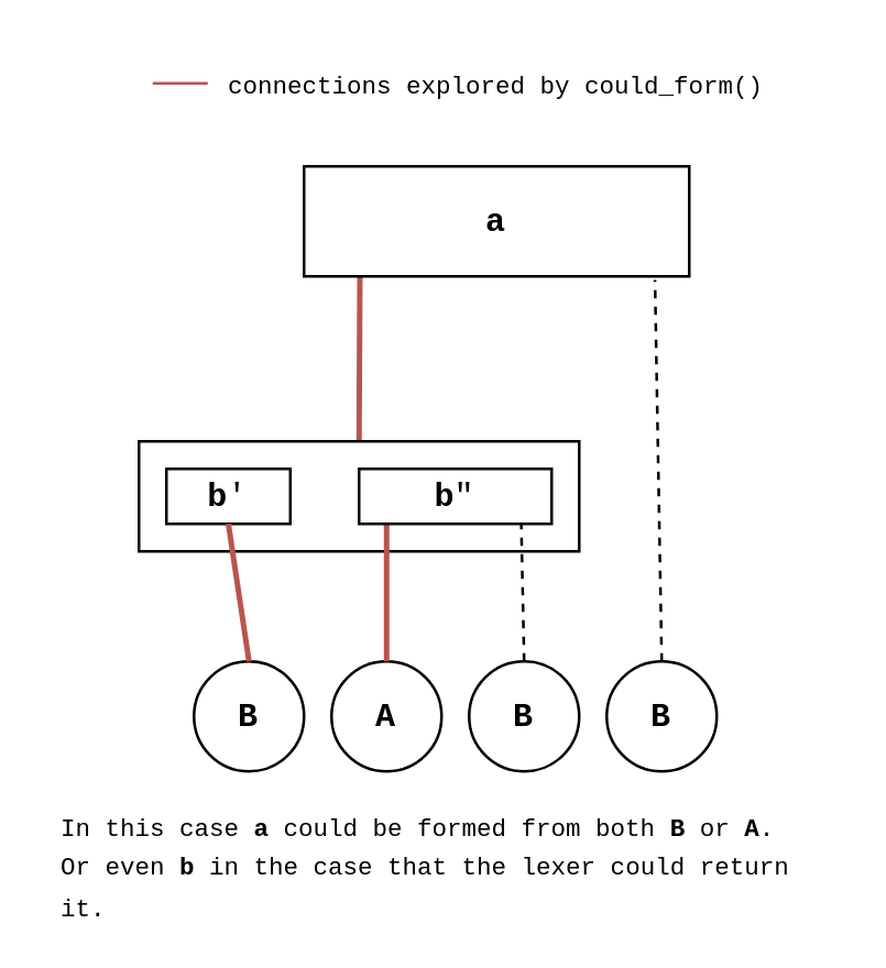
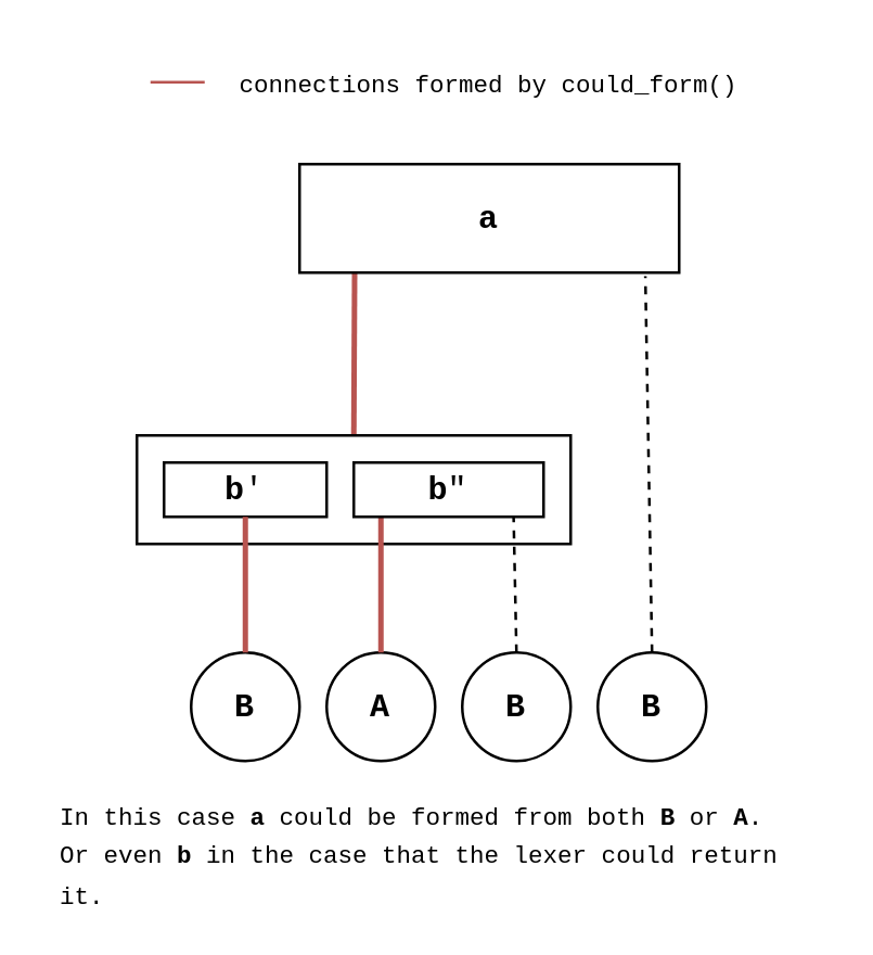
  <mxCell id="0" />
  <mxCell id="1" parent="0" />
  <mxCell id="2" value="" style="endArrow=none;html=1;rounded=0;exitX=0.5;exitY=0;exitDx=0;exitDy=0;entryX=0.145;entryY=1.008;entryDx=0;entryDy=0;entryPerimeter=0;strokeWidth=2;fillColor=#f8cecc;strokeColor=#b85450;" edge="1" parent="1" source="4" target="3"><mxGeometry width="50" height="50" relative="1" as="geometry"><mxPoint x="150" y="210" as="sourcePoint" /><mxPoint x="150" y="100" as="targetPoint" /></mxGeometry></mxCell>
  <mxCell id="3" value="&lt;font face=&quot;Courier New&quot;&gt;&lt;b&gt;a&lt;/b&gt;&lt;/font&gt;" style="rounded=0;whiteSpace=wrap;html=1;" vertex="1" parent="1"><mxGeometry x="110" y="60" width="140" height="40" as="geometry" /></mxCell>
  <mxCell id="4" value="" style="rounded=0;whiteSpace=wrap;html=1;" vertex="1" parent="1"><mxGeometry x="50" y="160" width="160" height="40" as="geometry" /></mxCell>
  <mxCell id="5" value="" style="endArrow=none;html=1;rounded=0;exitX=0.5;exitY=0;exitDx=0;exitDy=0;entryX=0.911;entryY=1.033;entryDx=0;entryDy=0;entryPerimeter=0;dashed=1;" edge="1" parent="1" source="6" target="3"><mxGeometry width="50" height="50" relative="1" as="geometry"><mxPoint x="240" y="280" as="sourcePoint" /><mxPoint x="230" y="100" as="targetPoint" /></mxGeometry></mxCell>
  <mxCell id="6" value="&lt;b&gt;&lt;font face=&quot;Courier New&quot;&gt;B&lt;/font&gt;&lt;/b&gt;" style="ellipse;whiteSpace=wrap;html=1;aspect=fixed;" vertex="1" parent="1"><mxGeometry x="220" y="240" width="40" height="40" as="geometry" /></mxCell>
  <mxCell id="7" value="&lt;b&gt;&lt;font face=&quot;Courier New&quot;&gt;B&lt;/font&gt;&lt;/b&gt;" style="ellipse;whiteSpace=wrap;html=1;aspect=fixed;" vertex="1" parent="1"><mxGeometry x="170" y="240" width="40" height="40" as="geometry" /></mxCell>
  <mxCell id="8" value="" style="endArrow=none;html=1;rounded=0;entryX=0.842;entryY=0.997;entryDx=0;entryDy=0;exitX=0.5;exitY=0;exitDx=0;exitDy=0;entryPerimeter=0;jumpStyle=none;dashed=1;" edge="1" parent="1" source="7" target="11"><mxGeometry width="50" height="50" relative="1" as="geometry"><mxPoint x="160" y="280" as="sourcePoint" /><mxPoint x="210" y="230" as="targetPoint" /></mxGeometry></mxCell>
  <mxCell id="9" value="&lt;b&gt;&lt;font face=&quot;Courier New&quot;&gt;A&lt;/font&gt;&lt;/b&gt;" style="ellipse;whiteSpace=wrap;html=1;aspect=fixed;" vertex="1" parent="1"><mxGeometry x="120" y="240" width="40" height="40" as="geometry" /></mxCell>
  <mxCell id="10" value="" style="endArrow=none;html=1;rounded=0;exitX=0.5;exitY=0;exitDx=0;exitDy=0;entryX=0.138;entryY=1.011;entryDx=0;entryDy=0;entryPerimeter=0;strokeWidth=2;fillColor=#f8cecc;strokeColor=#b85450;" edge="1" parent="1" source="9" target="11"><mxGeometry width="50" height="50" relative="1" as="geometry"><mxPoint x="160" y="280" as="sourcePoint" /><mxPoint x="120" y="200" as="targetPoint" /><Array as="points"><mxPoint x="140" y="190" /></Array></mxGeometry></mxCell>
  <mxCell id="11" value="&lt;b&gt;&lt;font face=&quot;Courier New&quot;&gt;b&lt;/font&gt;&lt;/b&gt;&lt;font face=&quot;Courier New&quot;&gt;&quot;&lt;/font&gt;" style="rounded=0;whiteSpace=wrap;html=1;" vertex="1" parent="1"><mxGeometry x="130" y="170" width="70" height="20" as="geometry" /></mxCell>
- <mxCell id="12" value="&lt;b&gt;&lt;font face=&quot;Courier New&quot;&gt;b&lt;/font&gt;&lt;/b&gt;&lt;font face=&quot;Courier New&quot;&gt;'&lt;/font&gt;" style="rounded=0;whiteSpace=wrap;html=1;" vertex="1" parent="1"><mxGeometry x="60" y="170" width="45" height="20" as="geometry" /></mxCell>
+ <mxCell id="12" value="&lt;b&gt;&lt;font face=&quot;Courier New&quot;&gt;b&lt;/font&gt;&lt;/b&gt;&lt;font face=&quot;Courier New&quot;&gt;'&lt;/font&gt;" style="rounded=0;whiteSpace=wrap;html=1;" vertex="1" parent="1"><mxGeometry x="60" y="170" width="60" height="20" as="geometry" /></mxCell>
  <mxCell id="13" value="&lt;b&gt;&lt;font face=&quot;Courier New&quot;&gt;B&lt;/font&gt;&lt;/b&gt;" style="ellipse;whiteSpace=wrap;html=1;aspect=fixed;" vertex="1" parent="1"><mxGeometry x="70" y="240" width="40" height="40" as="geometry" /></mxCell>
  <mxCell id="14" value="" style="endArrow=none;html=1;rounded=0;entryX=0.5;entryY=1;entryDx=0;entryDy=0;exitX=0.5;exitY=0;exitDx=0;exitDy=0;fillColor=#f8cecc;strokeColor=#b85450;strokeWidth=2;" edge="1" parent="1" source="13" target="12"><mxGeometry width="50" height="50" relative="1" as="geometry"><mxPoint x="70" y="280" as="sourcePoint" /><mxPoint x="120" y="230" as="targetPoint" /></mxGeometry></mxCell>
  <mxCell id="15" value="" style="endArrow=none;html=1;rounded=0;fillColor=#f8cecc;strokeColor=#b85450;" edge="1" parent="1"><mxGeometry width="50" height="50" relative="1" as="geometry"><mxPoint x="75" y="29.76" as="sourcePoint" /><mxPoint x="55" y="29.76" as="targetPoint" /></mxGeometry></mxCell>
- <mxCell id="16" value="&lt;font style=&quot;font-size: 9px;&quot; face=&quot;Courier New&quot;&gt;connections explored by could_form()&lt;/font&gt;" style="rounded=0;whiteSpace=wrap;html=1;fillColor=none;strokeColor=none;" vertex="1" parent="1"><mxGeometry x="75" y="20" width="210" height="20" as="geometry" /></mxCell>
+ <mxCell id="16" value="&lt;font style=&quot;font-size: 9px;&quot; face=&quot;Courier New&quot;&gt;connections formed by could_form()&lt;/font&gt;" style="rounded=0;whiteSpace=wrap;html=1;fillColor=none;strokeColor=none;" vertex="1" parent="1"><mxGeometry x="75" y="20" width="210" height="20" as="geometry" /></mxCell>
  <mxCell id="17" value="&lt;div align=&quot;left&quot;&gt;&lt;font style=&quot;font-size: 9px;&quot;&gt;In this case &lt;b&gt;a&lt;/b&gt; could be formed from both &lt;b&gt;B&lt;/b&gt; or &lt;b&gt;A&lt;/b&gt;.&lt;/font&gt;&lt;/div&gt;&lt;div align=&quot;left&quot;&gt;&lt;font style=&quot;font-size: 9px;&quot;&gt;Or even &lt;b&gt;b&lt;/b&gt; in the case that the lexer could return it.&lt;br&gt;&lt;/font&gt;&lt;/div&gt;" style="rounded=0;whiteSpace=wrap;html=1;fillColor=none;strokeColor=none;fontFamily=Courier New;align=left;" vertex="1" parent="1"><mxGeometry x="20" y="300" width="280" height="30" as="geometry" /></mxCell>
